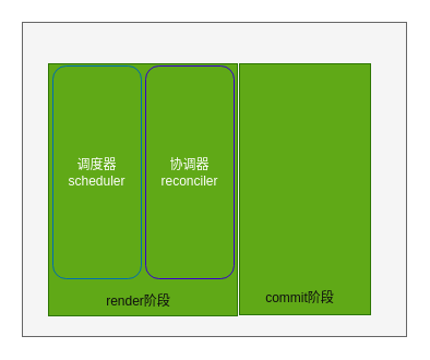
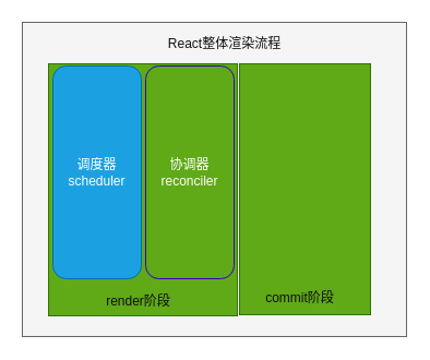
  <mxCell id="0" />
  <mxCell id="1" parent="0" />
  <mxCell id="2" style="edgeStyle=none;html=1;exitX=0.5;exitY=1;exitDx=0;exitDy=0;" edge="1" parent="1" source="5"><mxGeometry relative="1" as="geometry"><mxPoint x="131" y="273" as="targetPoint" /></mxGeometry></mxCell>
  <mxCell id="3" style="edgeStyle=none;html=1;exitX=0.5;exitY=1;exitDx=0;exitDy=0;" edge="1" parent="1" source="5"><mxGeometry relative="1" as="geometry"><mxPoint x="131" y="272" as="targetPoint" /></mxGeometry></mxCell>
  <mxCell id="4" value="" style="rounded=0;whiteSpace=wrap;html=1;fillColor=#f5f5f5;fontColor=#333333;strokeColor=#666666;" vertex="1" parent="1"><mxGeometry x="20" y="20" width="352" height="288" as="geometry" /></mxCell>
  <mxCell id="5" value="" style="rounded=0;whiteSpace=wrap;html=1;fillColor=#60a917;fontColor=#ffffff;strokeColor=#2D7600;" vertex="1" parent="1"><mxGeometry x="44" y="58" width="173" height="231" as="geometry" /></mxCell>
  <mxCell id="6" value="" style="rounded=0;whiteSpace=wrap;html=1;fillColor=#60a917;fontColor=#ffffff;strokeColor=#2D7600;" vertex="1" parent="1"><mxGeometry x="219" y="58" width="120" height="230" as="geometry" /></mxCell>
- <mxCell id="7" value="调度器scheduler" style="rounded=1;whiteSpace=wrap;html=1;fillColor=#60a917;fontColor=#ffffff;strokeColor=#006EAF;" vertex="1" parent="1"><mxGeometry x="48" y="60" width="81" height="195" as="geometry" /></mxCell>
+ <mxCell id="7" value="调度器scheduler" style="rounded=1;whiteSpace=wrap;html=1;fillColor=#1ba1e2;fontColor=#ffffff;strokeColor=#006EAF;" vertex="1" parent="1"><mxGeometry x="48" y="60" width="81" height="195" as="geometry" /></mxCell>
  <mxCell id="8" value="协调器reconciler" style="rounded=1;whiteSpace=wrap;html=1;fillColor=#60a917;fontColor=#ffffff;strokeColor=#3700CC;" vertex="1" parent="1"><mxGeometry x="133" y="60" width="81" height="195" as="geometry" /></mxCell>
+ <mxCell id="9" value="React整体渲染流程" style="text;html=1;align=center;verticalAlign=middle;whiteSpace=wrap;rounded=0;fontColor=#0f0f0f;" vertex="1" parent="1"><mxGeometry x="133" y="25" width="144.5" height="30" as="geometry" /></mxCell>
  <mxCell id="10" value="render阶段" style="text;html=1;align=center;verticalAlign=middle;whiteSpace=wrap;rounded=0;fontColor=#0f0f0f;" vertex="1" parent="1"><mxGeometry x="54" y="261" width="144.5" height="30" as="geometry" /></mxCell>
  <mxCell id="11" value="commit阶段" style="text;html=1;align=center;verticalAlign=middle;whiteSpace=wrap;rounded=0;fontColor=#0f0f0f;" vertex="1" parent="1"><mxGeometry x="202" y="258" width="144.5" height="30" as="geometry" /></mxCell>
